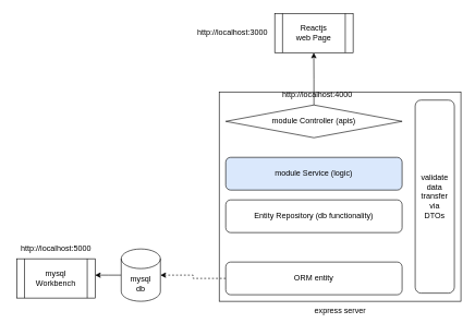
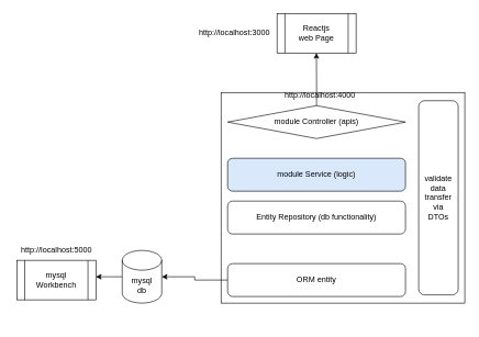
  <mxCell id="0" />
  <mxCell id="1" parent="0" />
  <mxCell id="2" value="" style="rounded=0;whiteSpace=wrap;html=1;" vertex="1" parent="1"><mxGeometry x="335" y="140" width="370" height="320" as="geometry" /></mxCell>
- <mxCell id="3" style="edgeStyle=orthogonalEdgeStyle;rounded=0;orthogonalLoop=1;jettySize=auto;html=1;entryX=1;entryY=0.5;entryDx=0;entryDy=0;entryPerimeter=0;dashed=1;" edge="1" parent="1" source="4" target="12"><mxGeometry relative="1" as="geometry" /></mxCell>
+ <mxCell id="3" style="edgeStyle=orthogonalEdgeStyle;rounded=0;orthogonalLoop=1;jettySize=auto;html=1;entryX=1;entryY=0.5;entryDx=0;entryDy=0;entryPerimeter=0;" edge="1" parent="1" source="4" target="12"><mxGeometry relative="1" as="geometry" /></mxCell>
  <mxCell id="4" value="ORM entity" style="rounded=1;whiteSpace=wrap;html=1;" vertex="1" parent="1"><mxGeometry x="345" y="400" width="270" height="50" as="geometry" /></mxCell>
  <mxCell id="5" value="Entity Repository (db functionality)" style="rounded=1;whiteSpace=wrap;html=1;" vertex="1" parent="1"><mxGeometry x="345" y="305" width="270" height="50" as="geometry" /></mxCell>
  <mxCell id="6" value="module Service (logic)" style="rounded=1;whiteSpace=wrap;html=1;fillColor=#dae8fc;" vertex="1" parent="1"><mxGeometry x="345" y="240" width="270" height="50" as="geometry" /></mxCell>
  <mxCell id="7" style="edgeStyle=orthogonalEdgeStyle;rounded=0;orthogonalLoop=1;jettySize=auto;html=1;exitX=0.5;exitY=0;exitDx=0;exitDy=0;" edge="1" parent="1" source="8"><mxGeometry relative="1" as="geometry"><mxPoint x="479.759" y="80" as="targetPoint" /></mxGeometry></mxCell>
  <mxCell id="8" value="module Controller (apis)" style="rhombus;whiteSpace=wrap;html=1;" vertex="1" parent="1"><mxGeometry x="345" y="160" width="270" height="50" as="geometry" /></mxCell>
  <mxCell id="9" value="validate&lt;br&gt;data&lt;br&gt;transfer&lt;br&gt;via&lt;br&gt;DTOs" style="rounded=1;whiteSpace=wrap;html=1;" vertex="1" parent="1"><mxGeometry x="635" y="152.5" width="60" height="295" as="geometry" /></mxCell>
- <mxCell id="10" value="express server" style="text;html=1;align=center;verticalAlign=middle;resizable=0;points=[];autosize=1;strokeColor=none;fillColor=none;" vertex="1" parent="1"><mxGeometry x="470" y="460" width="100" height="30" as="geometry" /></mxCell>
  <mxCell id="11" style="edgeStyle=orthogonalEdgeStyle;rounded=0;orthogonalLoop=1;jettySize=auto;html=1;exitX=0;exitY=0.5;exitDx=0;exitDy=0;exitPerimeter=0;" edge="1" parent="1" source="12"><mxGeometry relative="1" as="geometry"><mxPoint x="145" y="420" as="targetPoint" /></mxGeometry></mxCell>
  <mxCell id="12" value="mysql&lt;br&gt;db" style="shape=cylinder3;whiteSpace=wrap;html=1;boundedLbl=1;backgroundOutline=1;size=15;" vertex="1" parent="1"><mxGeometry x="185" y="380" width="60" height="80" as="geometry" /></mxCell>
  <mxCell id="13" value="mysql&lt;br&gt;Workbench" style="shape=process;whiteSpace=wrap;html=1;backgroundOutline=1;" vertex="1" parent="1"><mxGeometry x="25" y="395" width="120" height="60" as="geometry" /></mxCell>
  <mxCell id="14" value="Reactjs&lt;br&gt;web Page" style="shape=process;whiteSpace=wrap;html=1;backgroundOutline=1;" vertex="1" parent="1"><mxGeometry x="420" y="20" width="120" height="60" as="geometry" /></mxCell>
  <mxCell id="15" value="http://localhost:3000" style="text;html=1;align=center;verticalAlign=middle;resizable=0;points=[];autosize=1;strokeColor=none;fillColor=none;" vertex="1" parent="1"><mxGeometry x="290" y="35" width="130" height="30" as="geometry" /></mxCell>
  <mxCell id="16" value="http://localhost:4000" style="text;html=1;align=center;verticalAlign=middle;resizable=0;points=[];autosize=1;strokeColor=none;fillColor=none;" vertex="1" parent="1"><mxGeometry x="420" y="130" width="130" height="30" as="geometry" /></mxCell>
  <mxCell id="17" value="http://localhost:5000" style="text;html=1;align=center;verticalAlign=middle;resizable=0;points=[];autosize=1;strokeColor=none;fillColor=none;" vertex="1" parent="1"><mxGeometry x="20" y="365" width="130" height="30" as="geometry" /></mxCell>
